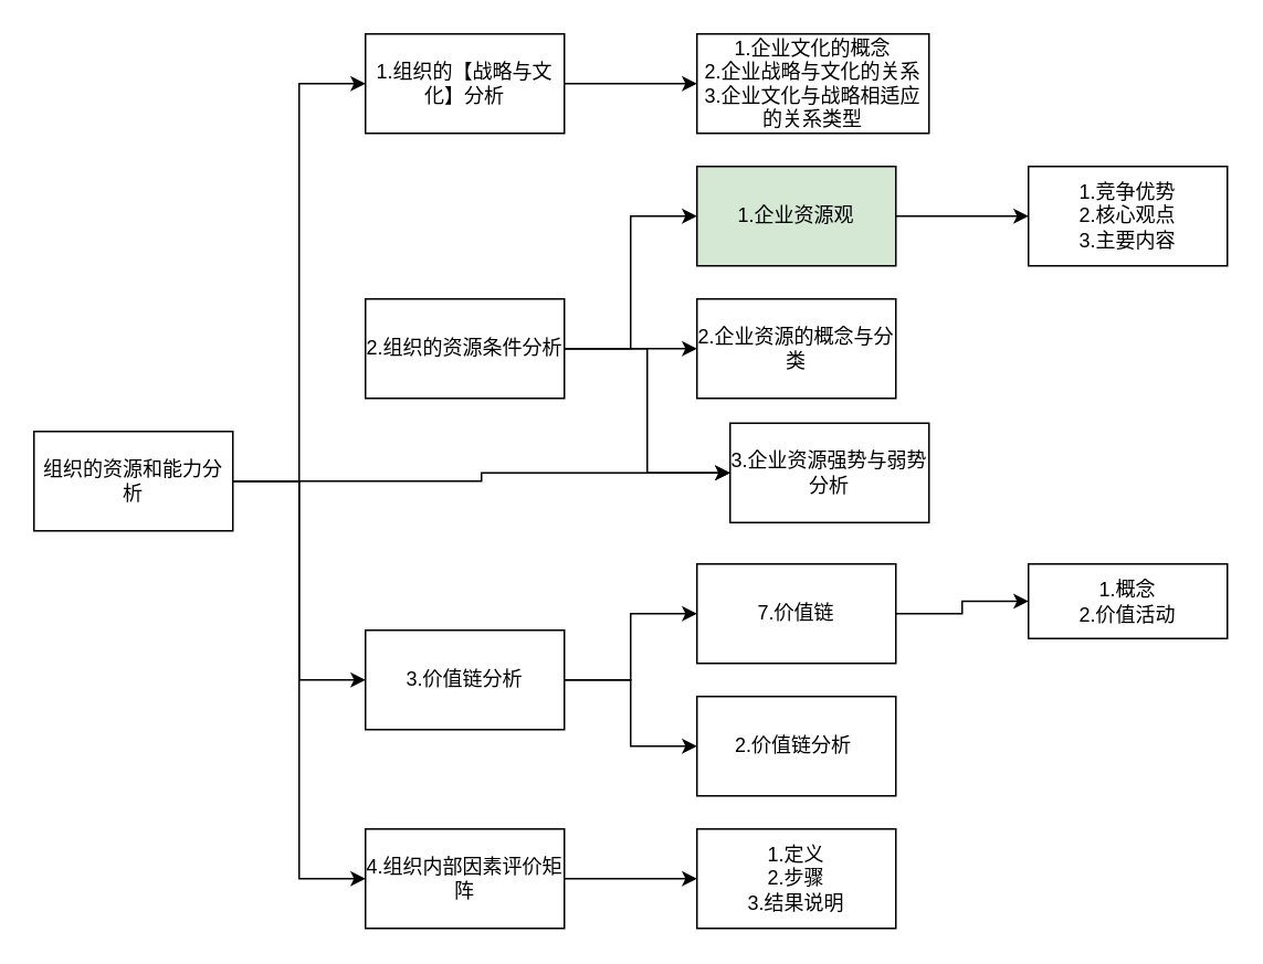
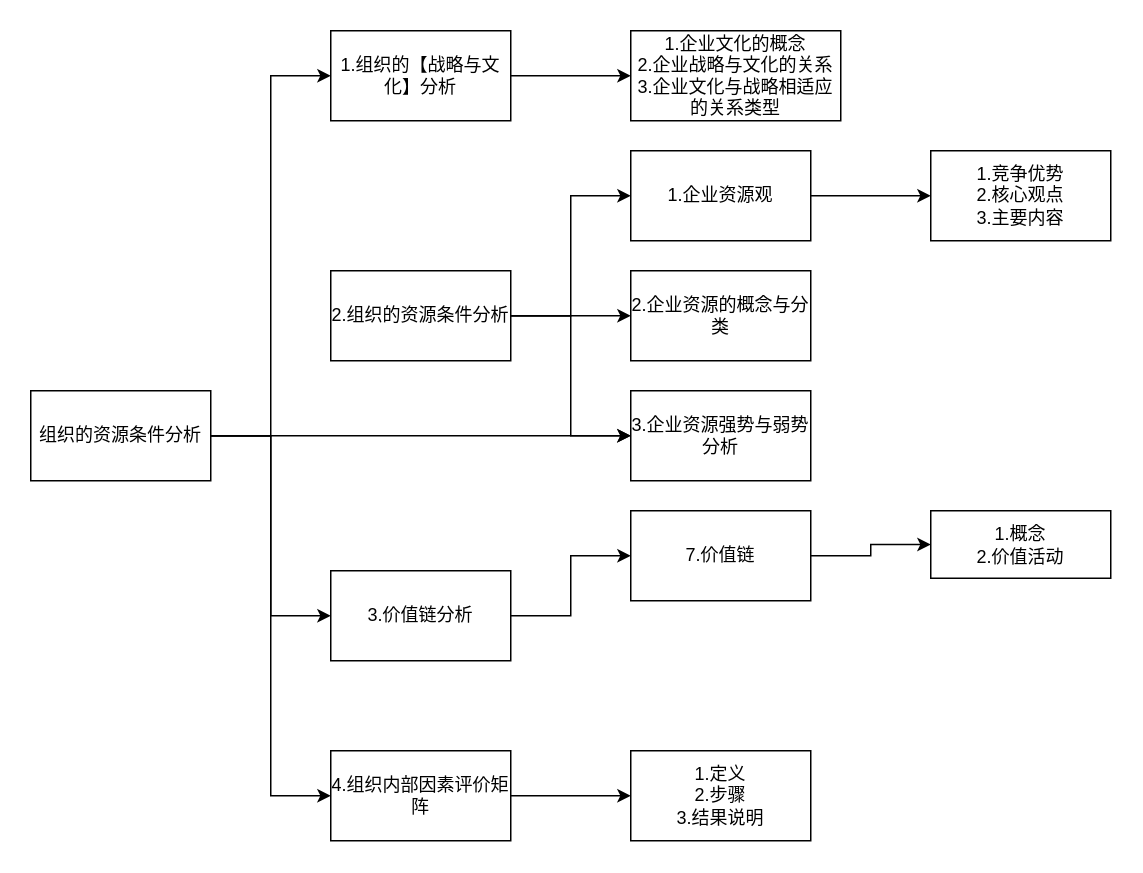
  <mxCell id="0" />
  <mxCell id="1" parent="0" />
  <mxCell id="2" value="" style="edgeStyle=orthogonalEdgeStyle;rounded=0;orthogonalLoop=1;jettySize=auto;html=1;entryX=0;entryY=0.5;entryDx=0;entryDy=0;" parent="1" source="5" target="7" edge="1"><mxGeometry relative="1" as="geometry" /></mxCell>
  <mxCell id="3" style="edgeStyle=orthogonalEdgeStyle;rounded=0;orthogonalLoop=1;jettySize=auto;html=1;" parent="1" source="5" target="20" edge="1"><mxGeometry relative="1" as="geometry" /></mxCell>
  <mxCell id="4" style="edgeStyle=orthogonalEdgeStyle;rounded=0;orthogonalLoop=1;jettySize=auto;html=1;entryX=0;entryY=0.5;entryDx=0;entryDy=0;" parent="1" source="5" target="14" edge="1"><mxGeometry relative="1" as="geometry" /></mxCell>
- <mxCell id="5" value="组织的资源和能力分析" style="rounded=0;whiteSpace=wrap;html=1;" parent="1" vertex="1"><mxGeometry x="20" y="260" width="120" height="60" as="geometry" /></mxCell>
+ <mxCell id="5" value="组织的资源条件分析" style="rounded=0;whiteSpace=wrap;html=1;" parent="1" vertex="1"><mxGeometry x="20" y="260" width="120" height="60" as="geometry" /></mxCell>
  <mxCell id="6" value="" style="edgeStyle=orthogonalEdgeStyle;rounded=0;orthogonalLoop=1;jettySize=auto;html=1;" parent="1" source="7" target="18" edge="1"><mxGeometry relative="1" as="geometry" /></mxCell>
  <mxCell id="7" value="1.组织的【战略与文化】分析" style="rounded=0;whiteSpace=wrap;html=1;" parent="1" vertex="1"><mxGeometry x="220" y="20" width="120" height="60" as="geometry" /></mxCell>
  <mxCell id="8" value="" style="edgeStyle=orthogonalEdgeStyle;rounded=0;orthogonalLoop=1;jettySize=auto;html=1;entryX=0;entryY=0.5;entryDx=0;entryDy=0;" parent="1" source="12" target="22" edge="1"><mxGeometry relative="1" as="geometry"><mxPoint x="420" y="200" as="targetPoint" /></mxGeometry></mxCell>
  <mxCell id="9" style="edgeStyle=orthogonalEdgeStyle;rounded=0;orthogonalLoop=1;jettySize=auto;html=1;entryX=0;entryY=0.5;entryDx=0;entryDy=0;exitX=1;exitY=0.5;exitDx=0;exitDy=0;" parent="1" source="5" target="17" edge="1"><mxGeometry relative="1" as="geometry" /></mxCell>
  <mxCell id="10" style="edgeStyle=orthogonalEdgeStyle;rounded=0;orthogonalLoop=1;jettySize=auto;html=1;entryX=0;entryY=0.5;entryDx=0;entryDy=0;" parent="1" source="12" target="19" edge="1"><mxGeometry relative="1" as="geometry" /></mxCell>
  <mxCell id="11" style="edgeStyle=orthogonalEdgeStyle;rounded=0;orthogonalLoop=1;jettySize=auto;html=1;entryX=0;entryY=0.5;entryDx=0;entryDy=0;" parent="1" source="12" target="20" edge="1"><mxGeometry relative="1" as="geometry" /></mxCell>
  <mxCell id="12" value="2.组织的资源条件分析" style="rounded=0;whiteSpace=wrap;html=1;" parent="1" vertex="1"><mxGeometry x="220" y="180" width="120" height="60" as="geometry" /></mxCell>
  <mxCell id="13" value="" style="edgeStyle=orthogonalEdgeStyle;rounded=0;orthogonalLoop=1;jettySize=auto;html=1;" parent="1" source="14" target="28" edge="1"><mxGeometry relative="1" as="geometry" /></mxCell>
  <mxCell id="14" value="4.组织内部因素评价矩阵" style="rounded=0;whiteSpace=wrap;html=1;" parent="1" vertex="1"><mxGeometry x="220" y="500" width="120" height="60" as="geometry" /></mxCell>
  <mxCell id="15" value="" style="edgeStyle=orthogonalEdgeStyle;rounded=0;orthogonalLoop=1;jettySize=auto;html=1;" parent="1" source="17" target="25" edge="1"><mxGeometry relative="1" as="geometry" /></mxCell>
- <mxCell id="16" style="edgeStyle=orthogonalEdgeStyle;rounded=0;orthogonalLoop=1;jettySize=auto;html=1;" parent="1" source="17" target="26" edge="1"><mxGeometry relative="1" as="geometry" /></mxCell>
  <mxCell id="17" value="3.价值链分析" style="rounded=0;whiteSpace=wrap;html=1;" parent="1" vertex="1"><mxGeometry x="220" y="380" width="120" height="60" as="geometry" /></mxCell>
  <mxCell id="18" value="&lt;div&gt;1.企业文化的概念&lt;/div&gt;&lt;div&gt;2.企业战略与文化的关系&lt;/div&gt;&lt;div&gt;3.企业文化与战略相适应的关系类型&lt;/div&gt;" style="rounded=0;whiteSpace=wrap;html=1;" parent="1" vertex="1"><mxGeometry x="420" y="20" width="140" height="60" as="geometry" /></mxCell>
  <mxCell id="19" value="2.企业资源的概念与分类" style="rounded=0;whiteSpace=wrap;html=1;" parent="1" vertex="1"><mxGeometry x="420" y="180" width="120" height="60" as="geometry" /></mxCell>
- <mxCell id="20" value="3.企业资源强势与弱势分析" style="rounded=0;whiteSpace=wrap;html=1;" parent="1" vertex="1"><mxGeometry x="440" y="255" width="120" height="60" as="geometry" /></mxCell>
+ <mxCell id="20" value="3.企业资源强势与弱势分析" style="rounded=0;whiteSpace=wrap;html=1;" parent="1" vertex="1"><mxGeometry x="420" y="260" width="120" height="60" as="geometry" /></mxCell>
  <mxCell id="21" value="" style="edgeStyle=orthogonalEdgeStyle;rounded=0;orthogonalLoop=1;jettySize=auto;html=1;" parent="1" source="22" target="23" edge="1"><mxGeometry relative="1" as="geometry" /></mxCell>
- <mxCell id="22" value="1.企业资源观" style="rounded=0;whiteSpace=wrap;html=1;fillColor=#d5e8d4;" parent="1" vertex="1"><mxGeometry x="420" y="100" width="120" height="60" as="geometry" /></mxCell>
+ <mxCell id="22" value="1.企业资源观" style="rounded=0;whiteSpace=wrap;html=1;" parent="1" vertex="1"><mxGeometry x="420" y="100" width="120" height="60" as="geometry" /></mxCell>
  <mxCell id="23" value="&lt;div&gt;1.竞争优势&lt;/div&gt;&lt;div&gt;2.核心观点&lt;/div&gt;&lt;div&gt;3.主要内容&lt;/div&gt;" style="rounded=0;whiteSpace=wrap;html=1;" parent="1" vertex="1"><mxGeometry x="620" y="100" width="120" height="60" as="geometry" /></mxCell>
  <mxCell id="24" value="" style="edgeStyle=orthogonalEdgeStyle;rounded=0;orthogonalLoop=1;jettySize=auto;html=1;" parent="1" source="25" target="27" edge="1"><mxGeometry relative="1" as="geometry" /></mxCell>
  <mxCell id="25" value="7.价值链" style="rounded=0;whiteSpace=wrap;html=1;" parent="1" vertex="1"><mxGeometry x="420" y="340" width="120" height="60" as="geometry" /></mxCell>
- <mxCell id="26" value="2.价值链分析&amp;nbsp;" style="rounded=0;whiteSpace=wrap;html=1;" parent="1" vertex="1"><mxGeometry x="420" y="420" width="120" height="60" as="geometry" /></mxCell>
  <mxCell id="27" value="&lt;div&gt;1.概念&lt;/div&gt;&lt;div&gt;2.价值活动&lt;/div&gt;" style="rounded=0;whiteSpace=wrap;html=1;" parent="1" vertex="1"><mxGeometry x="620" y="340" width="120" height="45" as="geometry" /></mxCell>
  <mxCell id="28" value="&lt;div&gt;1.定义&lt;/div&gt;&lt;div&gt;2.步骤&lt;/div&gt;&lt;div&gt;3.结果说明&lt;/div&gt;" style="rounded=0;whiteSpace=wrap;html=1;" parent="1" vertex="1"><mxGeometry x="420" y="500" width="120" height="60" as="geometry" /></mxCell>
